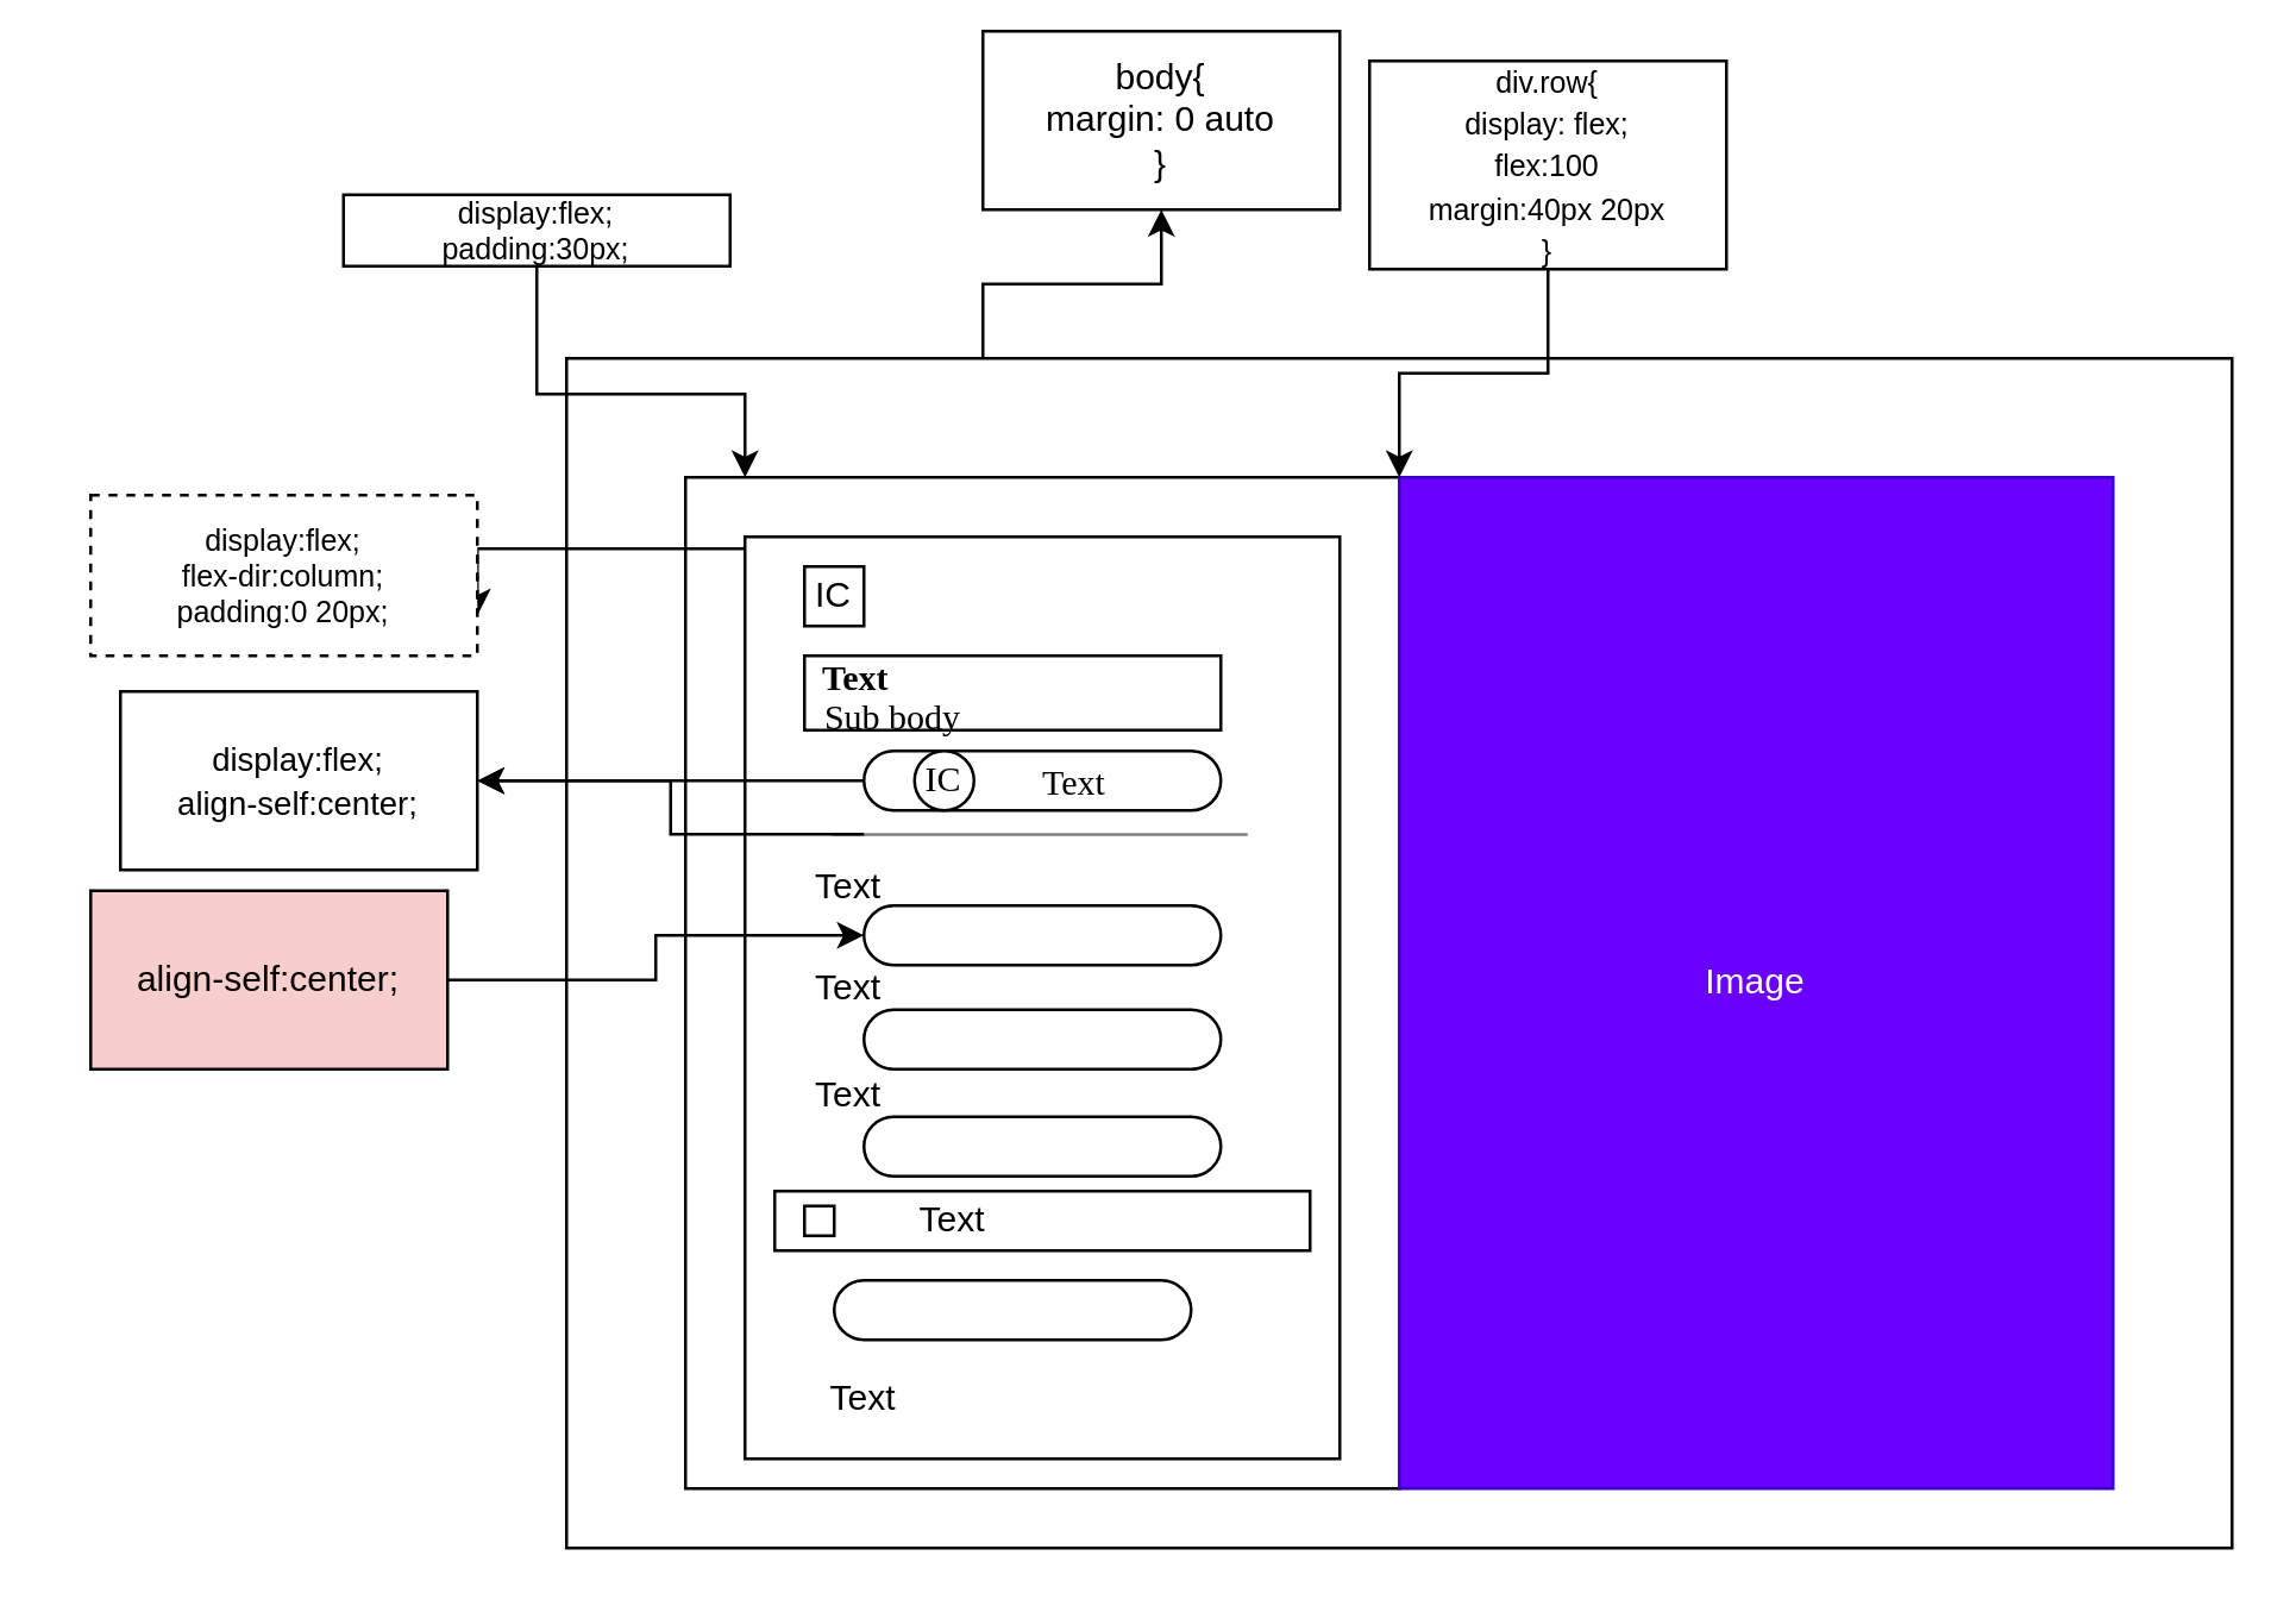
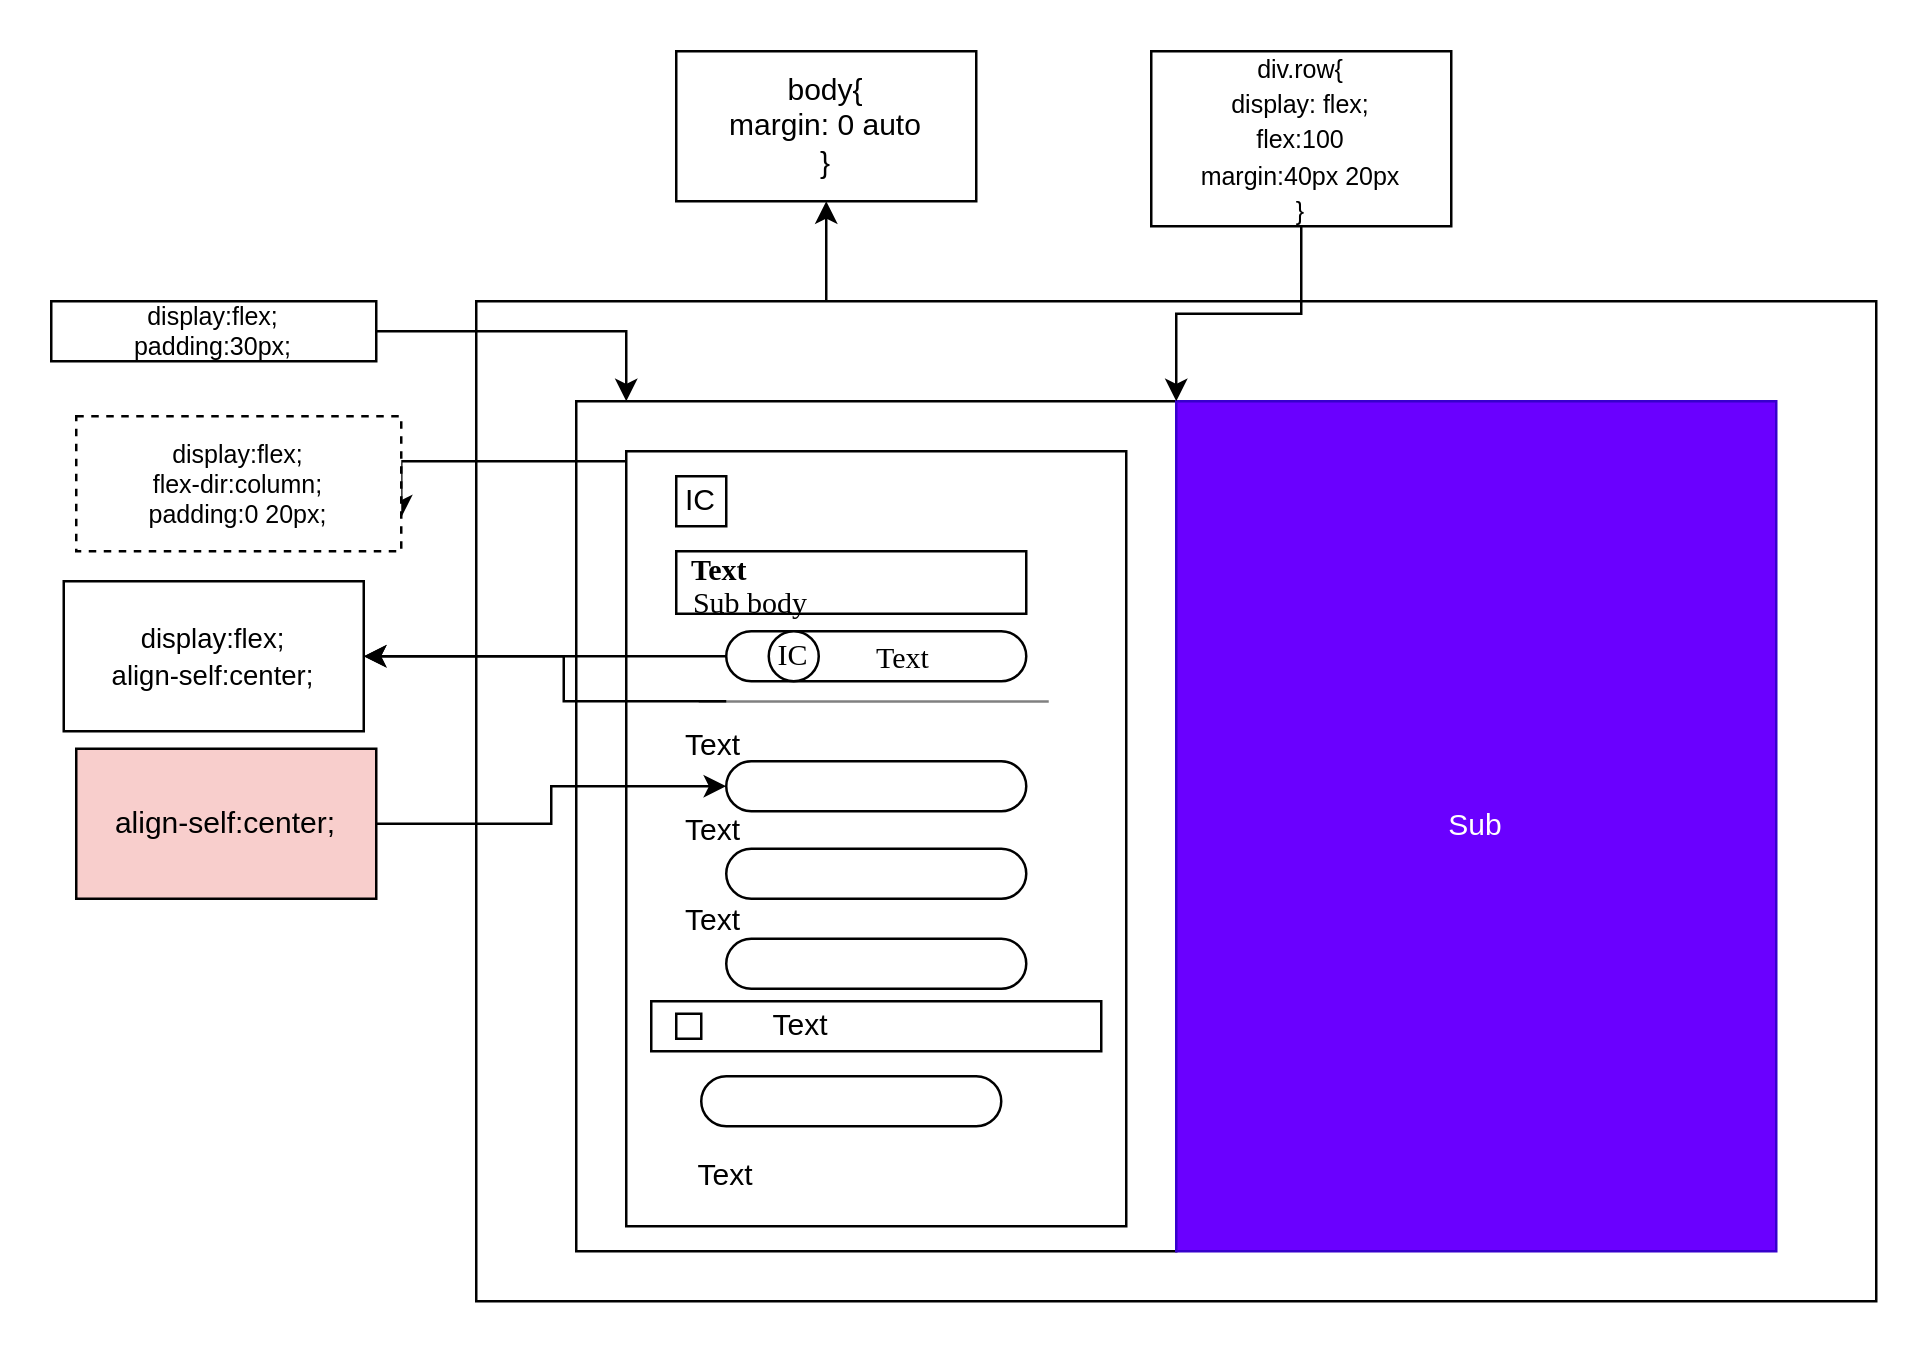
  <mxCell id="0" />
  <mxCell id="1" parent="0" />
  <mxCell id="2" style="edgeStyle=orthogonalEdgeStyle;rounded=0;jumpSize=0;orthogonalLoop=1;jettySize=auto;html=1;exitX=0.25;exitY=0;exitDx=0;exitDy=0;startSize=5;endSize=6;strokeColor=#000000;strokeWidth=1;entryX=0.5;entryY=1;entryDx=0;entryDy=0;" parent="1" source="3" target="25" edge="1"><mxGeometry relative="1" as="geometry"><mxPoint x="330" y="90" as="targetPoint" /></mxGeometry></mxCell>
  <mxCell id="3" value="" style="rounded=0;whiteSpace=wrap;html=1;" parent="1" vertex="1"><mxGeometry x="190" y="120" width="560" height="400" as="geometry" /></mxCell>
  <mxCell id="4" value="" style="rounded=0;whiteSpace=wrap;html=1;" parent="1" vertex="1"><mxGeometry x="230" y="160" width="240" height="340" as="geometry" /></mxCell>
- <mxCell id="5" value="Image" style="rounded=0;whiteSpace=wrap;html=1;fillColor=#6a00ff;fontColor=#ffffff;strokeColor=#3700CC;" parent="1" vertex="1"><mxGeometry x="470" y="160" width="240" height="340" as="geometry" /></mxCell>
+ <mxCell id="5" value="Sub" style="rounded=0;whiteSpace=wrap;html=1;fillColor=#6a00ff;fontColor=#ffffff;strokeColor=#3700CC;" parent="1" vertex="1"><mxGeometry x="470" y="160" width="240" height="340" as="geometry" /></mxCell>
  <mxCell id="6" style="edgeStyle=orthogonalEdgeStyle;rounded=0;orthogonalLoop=1;jettySize=auto;html=1;exitX=0;exitY=0;exitDx=0;exitDy=0;entryX=1;entryY=0.75;entryDx=0;entryDy=0;fontFamily=Verdana;fontSize=11;" edge="1" parent="1" source="7" target="36"><mxGeometry relative="1" as="geometry"><Array as="points"><mxPoint x="250" y="184" /></Array></mxGeometry></mxCell>
  <mxCell id="7" value="" style="rounded=0;whiteSpace=wrap;html=1;" parent="1" vertex="1"><mxGeometry x="250" y="180" width="200" height="310" as="geometry" /></mxCell>
  <mxCell id="8" value="" style="rounded=0;whiteSpace=wrap;html=1;" parent="1" vertex="1"><mxGeometry x="270" y="220" width="140" height="25" as="geometry" /></mxCell>
  <mxCell id="9" value="IC" style="whiteSpace=wrap;html=1;aspect=fixed;" parent="1" vertex="1"><mxGeometry x="270" y="190" width="20" height="20" as="geometry" /></mxCell>
  <mxCell id="10" value="" style="edgeStyle=orthogonalEdgeStyle;rounded=0;orthogonalLoop=1;jettySize=auto;html=1;fontFamily=Verdana;" edge="1" parent="1" source="11" target="35"><mxGeometry relative="1" as="geometry" /></mxCell>
  <mxCell id="11" value="" style="rounded=1;whiteSpace=wrap;html=1;arcSize=50;" parent="1" vertex="1"><mxGeometry x="290" y="252" width="120" height="20" as="geometry" /></mxCell>
  <mxCell id="12" value="" style="endArrow=none;html=1;rounded=0;exitX=0.2;exitY=0.536;exitDx=0;exitDy=0;exitPerimeter=0;entryX=0.9;entryY=0.536;entryDx=0;entryDy=0;entryPerimeter=0;endSize=0;startSize=0;jumpSize=0;strokeWidth=1;strokeColor=#808080;" parent="1" edge="1"><mxGeometry width="50" height="50" relative="1" as="geometry"><mxPoint x="279" y="280.08" as="sourcePoint" /><mxPoint x="419" y="280.08" as="targetPoint" /></mxGeometry></mxCell>
  <mxCell id="13" value="Text" style="text;html=1;strokeColor=none;fillColor=none;align=center;verticalAlign=middle;whiteSpace=wrap;rounded=0;" parent="1" vertex="1"><mxGeometry x="270" y="290" width="30" height="15" as="geometry" /></mxCell>
  <mxCell id="14" value="Text" style="text;html=1;strokeColor=none;fillColor=none;align=center;verticalAlign=middle;whiteSpace=wrap;rounded=0;" parent="1" vertex="1"><mxGeometry x="270" y="324" width="30" height="15" as="geometry" /></mxCell>
  <mxCell id="15" value="Text" style="text;html=1;strokeColor=none;fillColor=none;align=center;verticalAlign=middle;whiteSpace=wrap;rounded=0;" parent="1" vertex="1"><mxGeometry x="270" y="360" width="30" height="15" as="geometry" /></mxCell>
  <mxCell id="16" value="" style="edgeStyle=orthogonalEdgeStyle;rounded=0;orthogonalLoop=1;jettySize=auto;html=1;fontFamily=Verdana;fontSize=11;startArrow=classic;startFill=1;endArrow=none;endFill=0;" edge="1" parent="1" source="17" target="37"><mxGeometry relative="1" as="geometry" /></mxCell>
  <mxCell id="17" value="" style="rounded=1;whiteSpace=wrap;html=1;arcSize=50;" parent="1" vertex="1"><mxGeometry x="290" y="304" width="120" height="20" as="geometry" /></mxCell>
  <mxCell id="18" value="" style="rounded=1;whiteSpace=wrap;html=1;arcSize=50;" parent="1" vertex="1"><mxGeometry x="290" y="339" width="120" height="20" as="geometry" /></mxCell>
  <mxCell id="19" value="" style="rounded=1;whiteSpace=wrap;html=1;arcSize=50;" parent="1" vertex="1"><mxGeometry x="290" y="375" width="120" height="20" as="geometry" /></mxCell>
  <mxCell id="20" value="" style="rounded=0;whiteSpace=wrap;html=1;" parent="1" vertex="1"><mxGeometry x="260" y="400" width="180" height="20" as="geometry" /></mxCell>
  <mxCell id="21" value="" style="whiteSpace=wrap;html=1;aspect=fixed;" parent="1" vertex="1"><mxGeometry x="270" y="405" width="10" height="10" as="geometry" /></mxCell>
  <mxCell id="22" value="Text" style="text;html=1;strokeColor=none;fillColor=none;align=center;verticalAlign=middle;whiteSpace=wrap;rounded=0;" parent="1" vertex="1"><mxGeometry x="290" y="400" width="60" height="20" as="geometry" /></mxCell>
  <mxCell id="23" value="" style="rounded=1;whiteSpace=wrap;html=1;arcSize=50;" parent="1" vertex="1"><mxGeometry x="280" y="430" width="120" height="20" as="geometry" /></mxCell>
  <mxCell id="24" value="Text" style="text;html=1;strokeColor=none;fillColor=none;align=center;verticalAlign=middle;whiteSpace=wrap;rounded=0;" parent="1" vertex="1"><mxGeometry x="260" y="460" width="60" height="20" as="geometry" /></mxCell>
- <mxCell id="25" value="body{&lt;br&gt;margin: 0 auto&lt;br&gt;}" style="rounded=0;whiteSpace=wrap;html=1;" parent="1" vertex="1"><mxGeometry x="330" y="10" width="120" height="60" as="geometry" /></mxCell>
+ <mxCell id="25" value="body{&lt;br&gt;margin: 0 auto&lt;br&gt;}" style="rounded=0;whiteSpace=wrap;html=1;" parent="1" vertex="1"><mxGeometry x="270" y="20" width="120" height="60" as="geometry" /></mxCell>
  <mxCell id="26" style="edgeStyle=orthogonalEdgeStyle;rounded=0;jumpSize=0;orthogonalLoop=1;jettySize=auto;html=1;entryX=0;entryY=0;entryDx=0;entryDy=0;startSize=6;endSize=6;strokeColor=#000000;strokeWidth=1;" parent="1" source="27" target="5" edge="1"><mxGeometry relative="1" as="geometry" /></mxCell>
  <mxCell id="27" value="&lt;font style=&quot;font-size: 10px&quot;&gt;div.row{&lt;br&gt;display: flex;&lt;br&gt;flex:100&lt;br&gt;margin:40px 20px&lt;br&gt;}&lt;/font&gt;" style="rounded=0;whiteSpace=wrap;html=1;" parent="1" vertex="1"><mxGeometry x="460" y="20" width="120" height="70" as="geometry" /></mxCell>
  <mxCell id="28" style="edgeStyle=orthogonalEdgeStyle;rounded=0;jumpSize=0;orthogonalLoop=1;jettySize=auto;html=1;fontSize=10;startSize=6;endSize=6;strokeColor=#000000;strokeWidth=1;" parent="1" source="29" target="4" edge="1"><mxGeometry relative="1" as="geometry"><Array as="points"><mxPoint x="250" y="132" /></Array></mxGeometry></mxCell>
- <mxCell id="29" value="display:flex;&lt;br&gt;padding:30px;&lt;br&gt;" style="rounded=0;whiteSpace=wrap;html=1;fontSize=10;" parent="1" vertex="1"><mxGeometry x="115" y="65" width="130" height="24" as="geometry" /></mxCell>
+ <mxCell id="29" value="display:flex;&lt;br&gt;padding:30px;&lt;br&gt;" style="rounded=0;whiteSpace=wrap;html=1;fontSize=10;" parent="1" vertex="1"><mxGeometry x="20" y="120" width="130" height="24" as="geometry" /></mxCell>
  <mxCell id="30" value="&lt;font face=&quot;Verdana&quot;&gt;Text&lt;/font&gt;" style="text;html=1;strokeColor=none;fillColor=none;align=center;verticalAlign=middle;whiteSpace=wrap;rounded=0;fontStyle=1" vertex="1" parent="1"><mxGeometry x="270" y="220" width="35" height="15" as="geometry" /></mxCell>
  <mxCell id="31" value="Sub body" style="text;html=1;strokeColor=none;fillColor=none;align=center;verticalAlign=middle;whiteSpace=wrap;rounded=0;fontFamily=Verdana;" vertex="1" parent="1"><mxGeometry x="270" y="229" width="60" height="23" as="geometry" /></mxCell>
  <mxCell id="32" value="IC" style="ellipse;whiteSpace=wrap;html=1;aspect=fixed;fontFamily=Verdana;" vertex="1" parent="1"><mxGeometry x="307" y="252" width="20" height="20" as="geometry" /></mxCell>
  <mxCell id="33" value="Text" style="text;html=1;strokeColor=none;fillColor=none;align=center;verticalAlign=middle;whiteSpace=wrap;rounded=0;fontFamily=Verdana;" vertex="1" parent="1"><mxGeometry x="331" y="255" width="60" height="15" as="geometry" /></mxCell>
  <mxCell id="34" style="edgeStyle=orthogonalEdgeStyle;rounded=0;orthogonalLoop=1;jettySize=auto;html=1;fontFamily=Verdana;fontSize=11;endArrow=none;endFill=0;startArrow=classic;startFill=1;" edge="1" parent="1" source="35"><mxGeometry relative="1" as="geometry"><mxPoint x="290" y="280" as="targetPoint" /><Array as="points"><mxPoint x="225" y="262" /><mxPoint x="225" y="280" /></Array></mxGeometry></mxCell>
- <mxCell id="35" value="&lt;span style=&quot;font-size: 11px&quot;&gt;display:flex;&lt;br&gt;align-self:center;&lt;/span&gt;" style="whiteSpace=wrap;html=1;rounded=0;arcSize=50;" vertex="1" parent="1"><mxGeometry x="40" y="232" width="120" height="60" as="geometry" /></mxCell>
+ <mxCell id="35" value="&lt;span style=&quot;font-size: 11px&quot;&gt;display:flex;&lt;br&gt;align-self:center;&lt;/span&gt;" style="whiteSpace=wrap;html=1;rounded=0;arcSize=50;" vertex="1" parent="1"><mxGeometry x="25" y="232" width="120" height="60" as="geometry" /></mxCell>
  <mxCell id="36" value="display:flex;&lt;br&gt;flex-dir:column;&lt;br&gt;padding:0 20px;" style="rounded=0;whiteSpace=wrap;html=1;fontSize=10;dashed=1;" vertex="1" parent="1"><mxGeometry x="30" y="166" width="130" height="54" as="geometry" /></mxCell>
  <mxCell id="37" value="align-self:center;" style="whiteSpace=wrap;html=1;rounded=0;arcSize=50;fillColor=#f8cecc;" vertex="1" parent="1"><mxGeometry x="30" y="299" width="120" height="60" as="geometry" /></mxCell>
